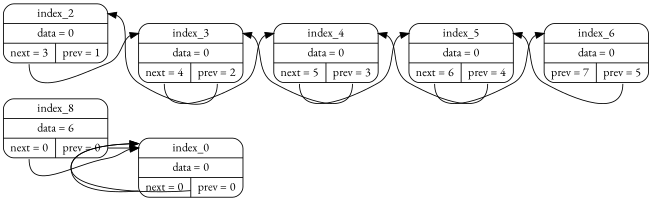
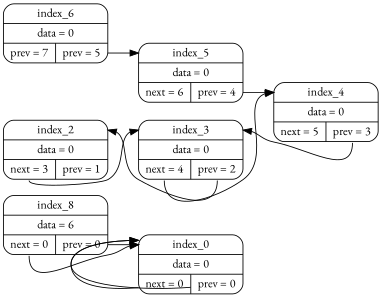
  digraph {
    fontname="EB Garamond"
    rankdir=LR
    node [fontname="EB Garamond" shape=Mrecord]
    edge [fontname="EB Garamond" headport=h tailport=n]
    n1 [label="<h> index_0 | <d> data = 0 |{ <n> next = 0 | <p> prev = 0}"]
    n2 [label="<h> index_2 | <d> data = 0 |{ <n> next = 3 | <p> prev = 1}"]
    n3 [label="<h> index_3 | <d> data = 0 |{ <n> next = 4 | <p> prev = 2}"]
    n4 [label="<h> index_4 | <d> data = 0 |{ <n> next = 5 | <p> prev = 3}"]
    n5 [label="<h> index_5 | <d> data = 0 |{ <n> next = 6 | <p> prev = 4}"]
    n6 [label="<h> index_6 | <d> data = 0 |{ <n> prev = 7 | <p> prev = 5}"]
    n7 [label="<h> index_8 | <d> data = 6 |{ <n> next = 0 | <p> prev = 0}"]
    n1 -> n1
    n1 -> n1 [tailport=p]
    n2 -> n3
    n3 -> n2 [tailport=p]
    n3 -> n4
    n4 -> n3 [tailport=p]
-   n4 -> n5
    n5 -> n4 [tailport=p]
-   n5 -> n6
    n6 -> n5 [tailport=p]
    n7 -> n1
    n7 -> n1 [tailport=p]
  }
